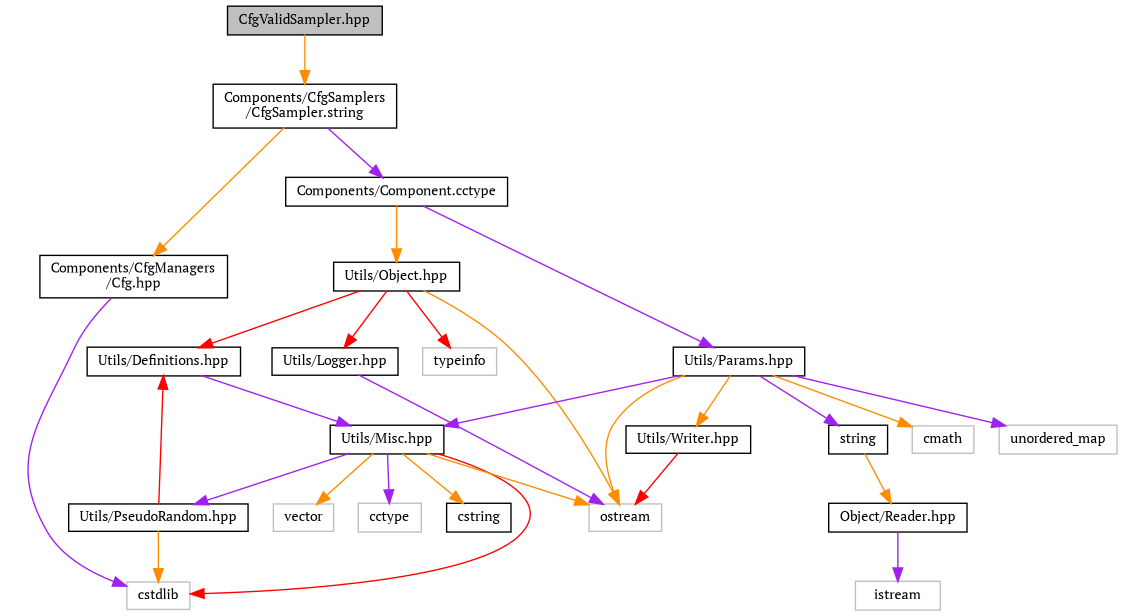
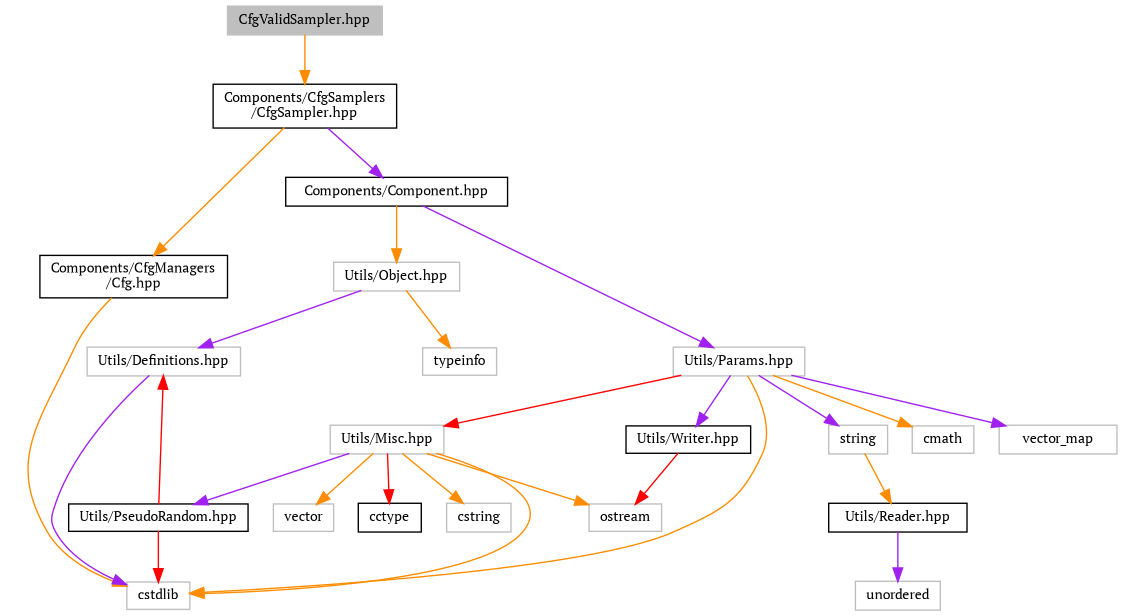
  digraph {
    fontname="PT Serif"
    node [color=black fontname="PT Serif" fontsize=10 shape=record]
    edge [color=darkorange fontname="PT Serif" fontsize=10 labelfontname=Helvetica labelfontsize=10 style=solid]
-   n1 [fillcolor=grey75 fontcolor=black height=0.2 label="CfgValidSampler.hpp" style=filled width=0.4]
-   n2 [height=0.2 label="Components/CfgSamplers\l/CfgSampler.string" width=0.4]
+   n1 [color=grey75 fillcolor=grey75 fontcolor=black height=0.2 label="CfgValidSampler.hpp" style=filled width=0.4]
+   n2 [height=0.2 label="Components/CfgSamplers\l/CfgSampler.hpp" width=0.4]
    n3 [height=0.2 label="Components/CfgManagers\l/Cfg.hpp" width=0.4]
-   n4 [height=0.2 label="Components/Component.cctype" width=0.4]
+   n4 [height=0.2 label="Components/Component.hpp" width=0.4]
    n5 [color=grey75 height=0.2 label=cstdlib width=0.4]
-   n6 [height=0.2 label="Utils/Object.hpp" width=0.4]
-   n7 [height=0.2 label="Utils/Params.hpp" width=0.4]
-   n8 [height=0.2 label="Utils/Definitions.hpp" width=0.4]
-   n9 [height=0.2 label="Utils/Logger.hpp" width=0.4]
+   n6 [color=grey75 height=0.2 label="Utils/Object.hpp" width=0.4]
+   n7 [color=grey75 height=0.2 label="Utils/Params.hpp" width=0.4]
+   n8 [color=grey75 height=0.2 label="Utils/Definitions.hpp" width=0.4]
    n10 [color=grey75 height=0.2 label=ostream width=0.4]
    n11 [color=grey75 height=0.2 label=typeinfo width=0.4]
    n12 [height=0.2 label="Utils/Writer.hpp" width=0.4]
-   n13 [height=0.2 label="Utils/Misc.hpp" width=0.4]
-   n14 [height=0.2 label=string width=0.4]
+   n13 [color=grey75 height=0.2 label="Utils/Misc.hpp" width=0.4]
+   n14 [color=grey75 height=0.2 label=string width=0.4]
    n15 [color=grey75 height=0.2 label=cmath width=0.4]
-   n16 [color=grey75 height=0.2 label=unordered_map width=0.4]
-   n17 [height=0.2 label="Object/Reader.hpp" width=0.4]
-   n18 [color=grey75 height=0.2 label=istream width=0.4]
+   n16 [color=grey75 height=0.2 label=vector_map width=0.4]
+   n17 [height=0.2 label="Utils/Reader.hpp" width=0.4]
+   n18 [color=grey75 height=0.2 label=unordered width=0.4]
    n19 [height=0.2 label="Utils/PseudoRandom.hpp" width=0.4]
    n20 [color=grey75 height=0.2 label=vector width=0.4]
-   n21 [color=grey75 height=0.2 label=cctype width=0.4]
-   n22 [height=0.2 label=cstring width=0.4]
+   n21 [height=0.2 label=cctype width=0.4]
+   n22 [color=grey75 height=0.2 label=cstring width=0.4]
    n1 -> n2
    n2 -> n3
    n2 -> n4 [color=purple]
-   n3 -> n5 [color=purple]
+   n3 -> n5
    n4 -> n6
    n4 -> n7 [color=purple]
-   n6 -> n8 [color=red]
-   n6 -> n9 [color=red]
-   n6 -> n10
-   n6 -> n11 [color=red]
-   n7 -> n10
-   n7 -> n12
-   n7 -> n13 [color=purple]
+   n6 -> n8 [color=purple]
+   n6 -> n11
+   n7 -> n5
+   n7 -> n12 [color=purple]
+   n7 -> n13 [color=red]
    n7 -> n14 [color=purple]
    n7 -> n15
    n7 -> n16 [color=purple]
-   n8 -> n13 [color=purple]
-   n9 -> n10 [color=purple]
+   n8 -> n5 [color=purple]
    n12 -> n10 [color=red]
-   n13 -> n5 [color=red]
+   n13 -> n5
    n13 -> n10
    n13 -> n19 [color=purple]
    n13 -> n20
-   n13 -> n21 [color=purple]
+   n13 -> n21 [color=red]
    n13 -> n22
    n14 -> n17
    n17 -> n18 [color=purple]
-   n19 -> n5
+   n19 -> n5 [color=red]
    n19 -> n8 [color=red]
  }
